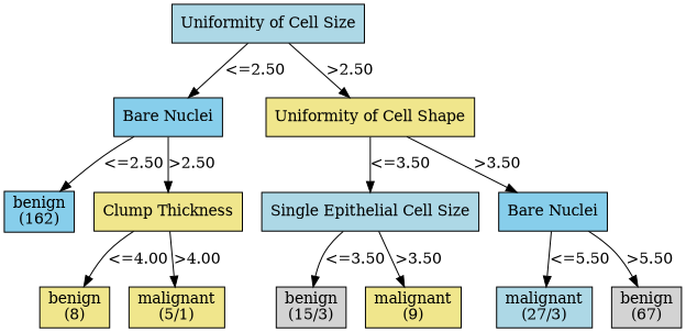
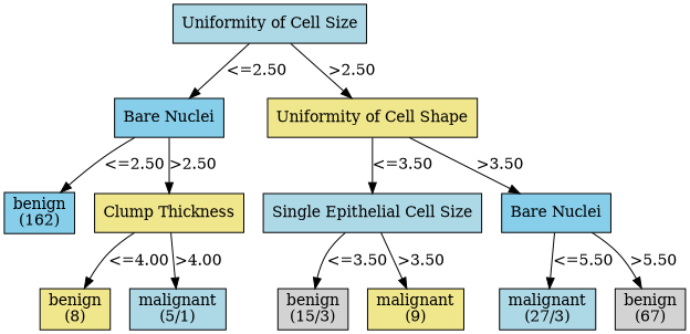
  digraph {
    node [fillcolor=lightblue shape=box style=filled weight=4]
    n1 [label="Uniformity of Cell Size\n" weight=1]
    n2 [fillcolor=skyblue label="Bare Nuclei\n" weight=2]
    n3 [fillcolor=khaki label="Uniformity of Cell Shape\n" weight=2]
    n4 [fillcolor=skyblue label="benign\n(162)\n" weight=3]
    n5 [fillcolor=khaki label="Clump Thickness\n" weight=3]
    n6 [label="Single Epithelial Cell Size\n" weight=3]
    n7 [fillcolor=skyblue label="Bare Nuclei\n" weight=3]
    n8 [fillcolor=khaki label="benign\n(8)\n"]
-   n9 [fillcolor=khaki label="malignant\n(5/1)\n"]
+   n9 [label="malignant\n(5/1)\n"]
    n10 [fillcolor=lightgrey label="benign\n(15/3)\n"]
    n11 [fillcolor=khaki label="malignant\n(9)\n"]
    n12 [label="malignant\n(27/3)\n"]
    n13 [fillcolor=lightgrey label="benign\n(67)\n"]
    subgraph sub_1 {
      rank=same
      n1
    }
    subgraph sub_2 {
      rank=same
      n2
      n3
    }
    subgraph sub_3 {
      rank=same
      n4
      n5
      n6
      n7
    }
    subgraph sub_4 {
      rank=same
      n8
      n9
      n10
      n11
      n12
      n13
    }
    n1 -> n2 [label="<=2.50"]
    n1 -> n3 [label=">2.50"]
    n2 -> n4 [label="<=2.50"]
    n2 -> n5 [label=">2.50"]
    n3 -> n6 [label="<=3.50"]
    n3 -> n7 [label=">3.50"]
    n5 -> n8 [label="<=4.00"]
    n5 -> n9 [label=">4.00"]
    n6 -> n10 [label="<=3.50"]
    n6 -> n11 [label=">3.50"]
    n7 -> n12 [label="<=5.50"]
    n7 -> n13 [label=">5.50"]
  }
